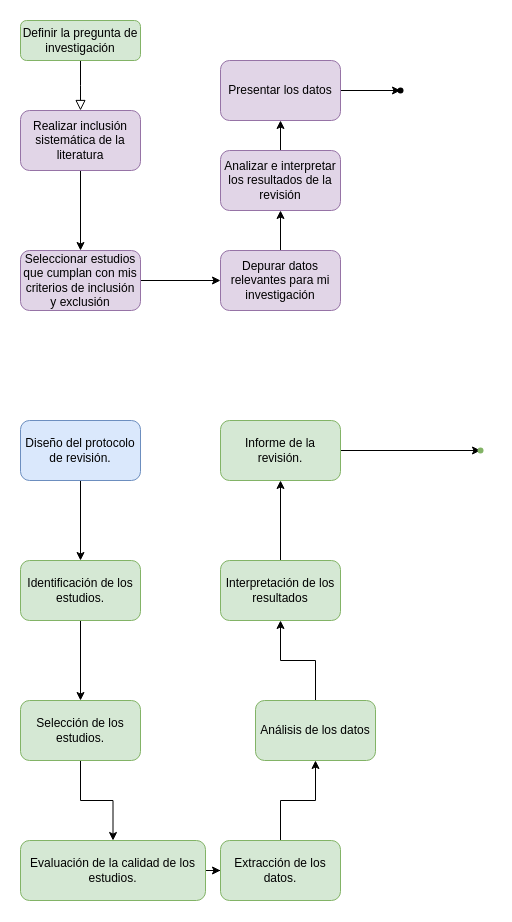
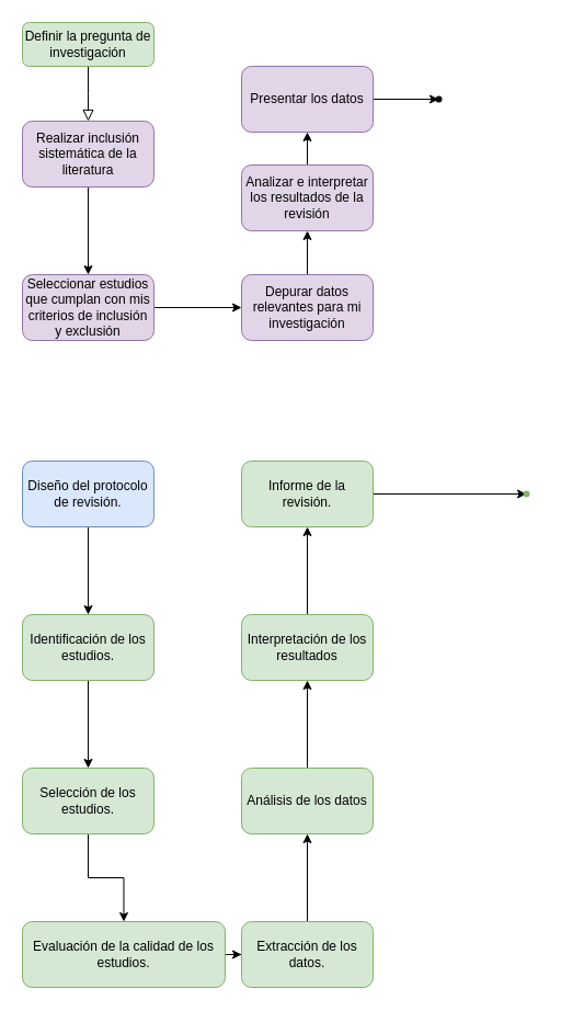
  <mxCell id="0" />
  <mxCell id="1" parent="0" />
  <mxCell id="2" value="" style="rounded=0;html=1;jettySize=auto;orthogonalLoop=1;fontSize=11;endArrow=block;endFill=0;endSize=8;strokeWidth=1;shadow=0;labelBackgroundColor=none;edgeStyle=orthogonalEdgeStyle;" parent="1" source="3" edge="1"><mxGeometry relative="1" as="geometry"><mxPoint x="80" y="110" as="targetPoint" /></mxGeometry></mxCell>
  <mxCell id="3" value="Definir la pregunta de investigación" style="rounded=1;whiteSpace=wrap;html=1;fontSize=12;glass=0;strokeWidth=1;shadow=0;fillColor=#d5e8d4;strokeColor=#82b366;" parent="1" vertex="1"><mxGeometry x="20" y="20" width="120" height="40" as="geometry" /></mxCell>
  <mxCell id="4" value="" style="edgeStyle=orthogonalEdgeStyle;rounded=0;orthogonalLoop=1;jettySize=auto;html=1;" edge="1" parent="1" source="5" target="7"><mxGeometry relative="1" as="geometry" /></mxCell>
  <mxCell id="5" value="Realizar inclusión sistemática de la literatura" style="rounded=1;whiteSpace=wrap;html=1;fillColor=#e1d5e7;strokeColor=#9673a6;" vertex="1" parent="1"><mxGeometry x="20" y="110" width="120" height="60" as="geometry" /></mxCell>
  <mxCell id="6" value="" style="edgeStyle=orthogonalEdgeStyle;rounded=0;orthogonalLoop=1;jettySize=auto;html=1;" edge="1" parent="1" source="7" target="9"><mxGeometry relative="1" as="geometry" /></mxCell>
  <mxCell id="7" value="Seleccionar estudios que cumplan con mis criterios de inclusión y exclusión" style="whiteSpace=wrap;html=1;rounded=1;fillColor=#e1d5e7;strokeColor=#9673a6;" vertex="1" parent="1"><mxGeometry x="20" y="250" width="120" height="60" as="geometry" /></mxCell>
  <mxCell id="8" value="" style="edgeStyle=orthogonalEdgeStyle;rounded=0;orthogonalLoop=1;jettySize=auto;html=1;" edge="1" parent="1" source="9" target="11"><mxGeometry relative="1" as="geometry" /></mxCell>
  <mxCell id="9" value="Depurar datos relevantes para mi investigación" style="whiteSpace=wrap;html=1;rounded=1;fillColor=#e1d5e7;strokeColor=#9673a6;" vertex="1" parent="1"><mxGeometry x="220" y="250" width="120" height="60" as="geometry" /></mxCell>
  <mxCell id="10" value="" style="edgeStyle=orthogonalEdgeStyle;rounded=0;orthogonalLoop=1;jettySize=auto;html=1;" edge="1" parent="1" source="11" target="13"><mxGeometry relative="1" as="geometry" /></mxCell>
  <mxCell id="11" value="Analizar e interpretar los resultados de la revisión" style="whiteSpace=wrap;html=1;rounded=1;fillColor=#e1d5e7;strokeColor=#9673a6;" vertex="1" parent="1"><mxGeometry x="220" y="150" width="120" height="60" as="geometry" /></mxCell>
  <mxCell id="12" value="" style="edgeStyle=orthogonalEdgeStyle;rounded=0;orthogonalLoop=1;jettySize=auto;html=1;" edge="1" parent="1" source="13" target="14"><mxGeometry relative="1" as="geometry" /></mxCell>
  <mxCell id="13" value="Presentar los datos" style="whiteSpace=wrap;html=1;rounded=1;fillColor=#e1d5e7;strokeColor=#9673a6;" vertex="1" parent="1"><mxGeometry x="220" y="60" width="120" height="60" as="geometry" /></mxCell>
  <mxCell id="14" value="" style="shape=waypoint;sketch=0;size=6;pointerEvents=1;points=[];fillColor=default;resizable=0;rotatable=0;perimeter=centerPerimeter;snapToPoint=1;rounded=1;" vertex="1" parent="1"><mxGeometry x="390" y="80" width="20" height="20" as="geometry" /></mxCell>
  <mxCell id="15" value="" style="edgeStyle=orthogonalEdgeStyle;rounded=0;orthogonalLoop=1;jettySize=auto;html=1;" edge="1" parent="1" source="16" target="18"><mxGeometry relative="1" as="geometry" /></mxCell>
  <mxCell id="16" value="Diseño del protocolo de revisión." style="rounded=1;whiteSpace=wrap;html=1;fillColor=#dae8fc;strokeColor=#6c8ebf;" vertex="1" parent="1"><mxGeometry x="20" y="420" width="120" height="60" as="geometry" /></mxCell>
  <mxCell id="17" value="" style="edgeStyle=orthogonalEdgeStyle;rounded=0;orthogonalLoop=1;jettySize=auto;html=1;" edge="1" parent="1" source="18" target="20"><mxGeometry relative="1" as="geometry" /></mxCell>
  <mxCell id="18" value="Identificación de los estudios." style="whiteSpace=wrap;html=1;rounded=1;fillColor=#d5e8d4;strokeColor=#82b366;" vertex="1" parent="1"><mxGeometry x="20" y="560" width="120" height="60" as="geometry" /></mxCell>
  <mxCell id="19" value="" style="edgeStyle=orthogonalEdgeStyle;rounded=0;orthogonalLoop=1;jettySize=auto;html=1;" edge="1" parent="1" source="20" target="22"><mxGeometry relative="1" as="geometry" /></mxCell>
  <mxCell id="20" value="Selección de los estudios." style="whiteSpace=wrap;html=1;rounded=1;fillColor=#d5e8d4;strokeColor=#82b366;" vertex="1" parent="1"><mxGeometry x="20" y="700" width="120" height="60" as="geometry" /></mxCell>
  <mxCell id="21" value="" style="edgeStyle=orthogonalEdgeStyle;rounded=0;orthogonalLoop=1;jettySize=auto;html=1;" edge="1" parent="1" source="22" target="24"><mxGeometry relative="1" as="geometry" /></mxCell>
  <mxCell id="22" value="Evaluación de la calidad de los estudios." style="whiteSpace=wrap;html=1;rounded=1;fillColor=#d5e8d4;strokeColor=#82b366;" vertex="1" parent="1"><mxGeometry x="20" y="840" width="185" height="60" as="geometry" /></mxCell>
  <mxCell id="23" value="" style="edgeStyle=orthogonalEdgeStyle;rounded=0;orthogonalLoop=1;jettySize=auto;html=1;" edge="1" parent="1" source="24" target="26"><mxGeometry relative="1" as="geometry" /></mxCell>
  <mxCell id="24" value="Extracción de los datos." style="whiteSpace=wrap;html=1;rounded=1;fillColor=#d5e8d4;strokeColor=#82b366;" vertex="1" parent="1"><mxGeometry x="220" y="840" width="120" height="60" as="geometry" /></mxCell>
  <mxCell id="25" value="" style="edgeStyle=orthogonalEdgeStyle;rounded=0;orthogonalLoop=1;jettySize=auto;html=1;" edge="1" parent="1" source="26" target="28"><mxGeometry relative="1" as="geometry" /></mxCell>
- <mxCell id="26" value="Análisis de los datos" style="whiteSpace=wrap;html=1;rounded=1;fillColor=#d5e8d4;strokeColor=#82b366;" vertex="1" parent="1"><mxGeometry x="255" y="700" width="120" height="60" as="geometry" /></mxCell>
+ <mxCell id="26" value="Análisis de los datos" style="whiteSpace=wrap;html=1;rounded=1;fillColor=#d5e8d4;strokeColor=#82b366;" vertex="1" parent="1"><mxGeometry x="220" y="700" width="120" height="60" as="geometry" /></mxCell>
  <mxCell id="27" value="" style="edgeStyle=orthogonalEdgeStyle;rounded=0;orthogonalLoop=1;jettySize=auto;html=1;" edge="1" parent="1" source="28" target="30"><mxGeometry relative="1" as="geometry" /></mxCell>
  <mxCell id="28" value="Interpretación de los resultados" style="whiteSpace=wrap;html=1;rounded=1;fillColor=#d5e8d4;strokeColor=#82b366;" vertex="1" parent="1"><mxGeometry x="220" y="560" width="120" height="60" as="geometry" /></mxCell>
  <mxCell id="29" value="" style="edgeStyle=orthogonalEdgeStyle;rounded=0;orthogonalLoop=1;jettySize=auto;html=1;" edge="1" parent="1" source="30" target="31"><mxGeometry relative="1" as="geometry" /></mxCell>
  <mxCell id="30" value="Informe de la revisión." style="whiteSpace=wrap;html=1;rounded=1;fillColor=#d5e8d4;strokeColor=#82b366;" vertex="1" parent="1"><mxGeometry x="220" y="420" width="120" height="60" as="geometry" /></mxCell>
  <mxCell id="31" value="" style="shape=waypoint;sketch=0;size=6;pointerEvents=1;points=[];fillColor=#d5e8d4;resizable=0;rotatable=0;perimeter=centerPerimeter;snapToPoint=1;strokeColor=#82b366;rounded=1;" vertex="1" parent="1"><mxGeometry x="470" y="440" width="20" height="20" as="geometry" /></mxCell>
